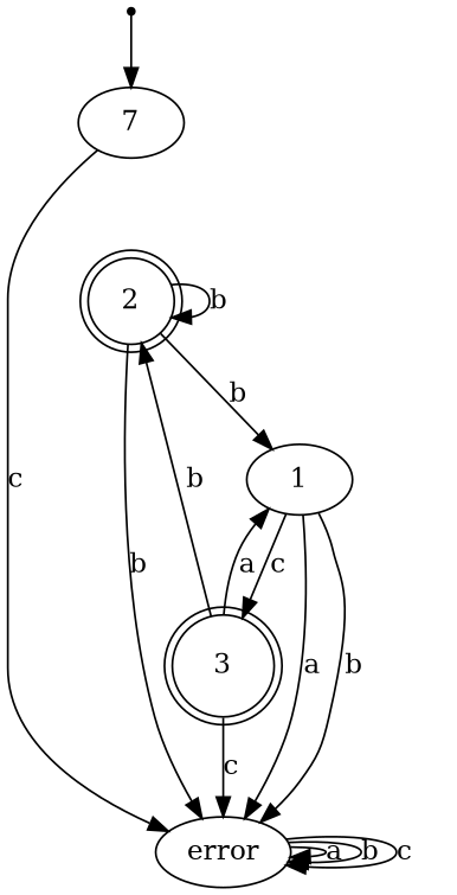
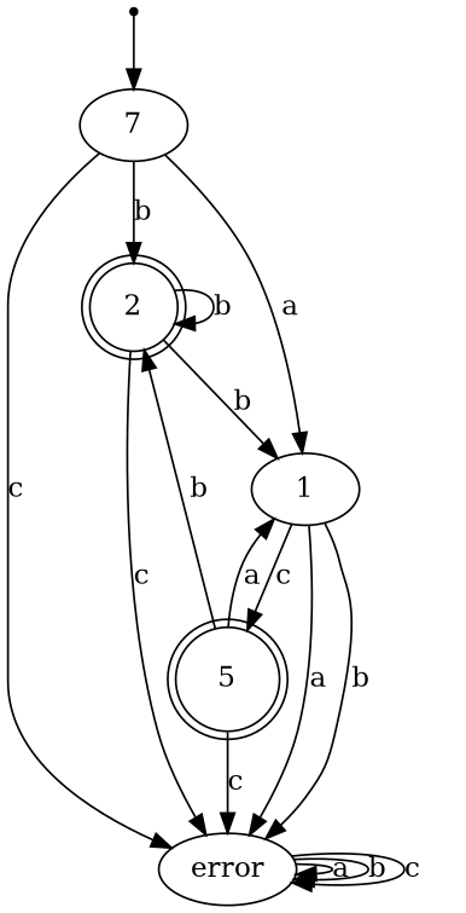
  digraph {
    init_ [shape=point]
    n2 [label=7]
    2 [shape=doublecircle]
    1
    error
-   3 [shape=doublecircle]
+   3 [shape=doublecircle label=5]
    init_ -> n2
+   n2 -> 2 [label=b]
+   n2 -> 1 [label=a]
    n2 -> error [label=c]
    2 -> 2 [label=b]
    2 -> 1 [label=b]
-   2 -> error [label=b]
+   2 -> error [label=c]
    1 -> error [label=a]
    1 -> error [label=b]
    1 -> 3 [label=c]
    error -> error [label=a]
    error -> error [label=b]
    error -> error [label=c]
    3 -> 2 [label=b]
    3 -> 1 [label=a]
    3 -> error [label=c]
  }
